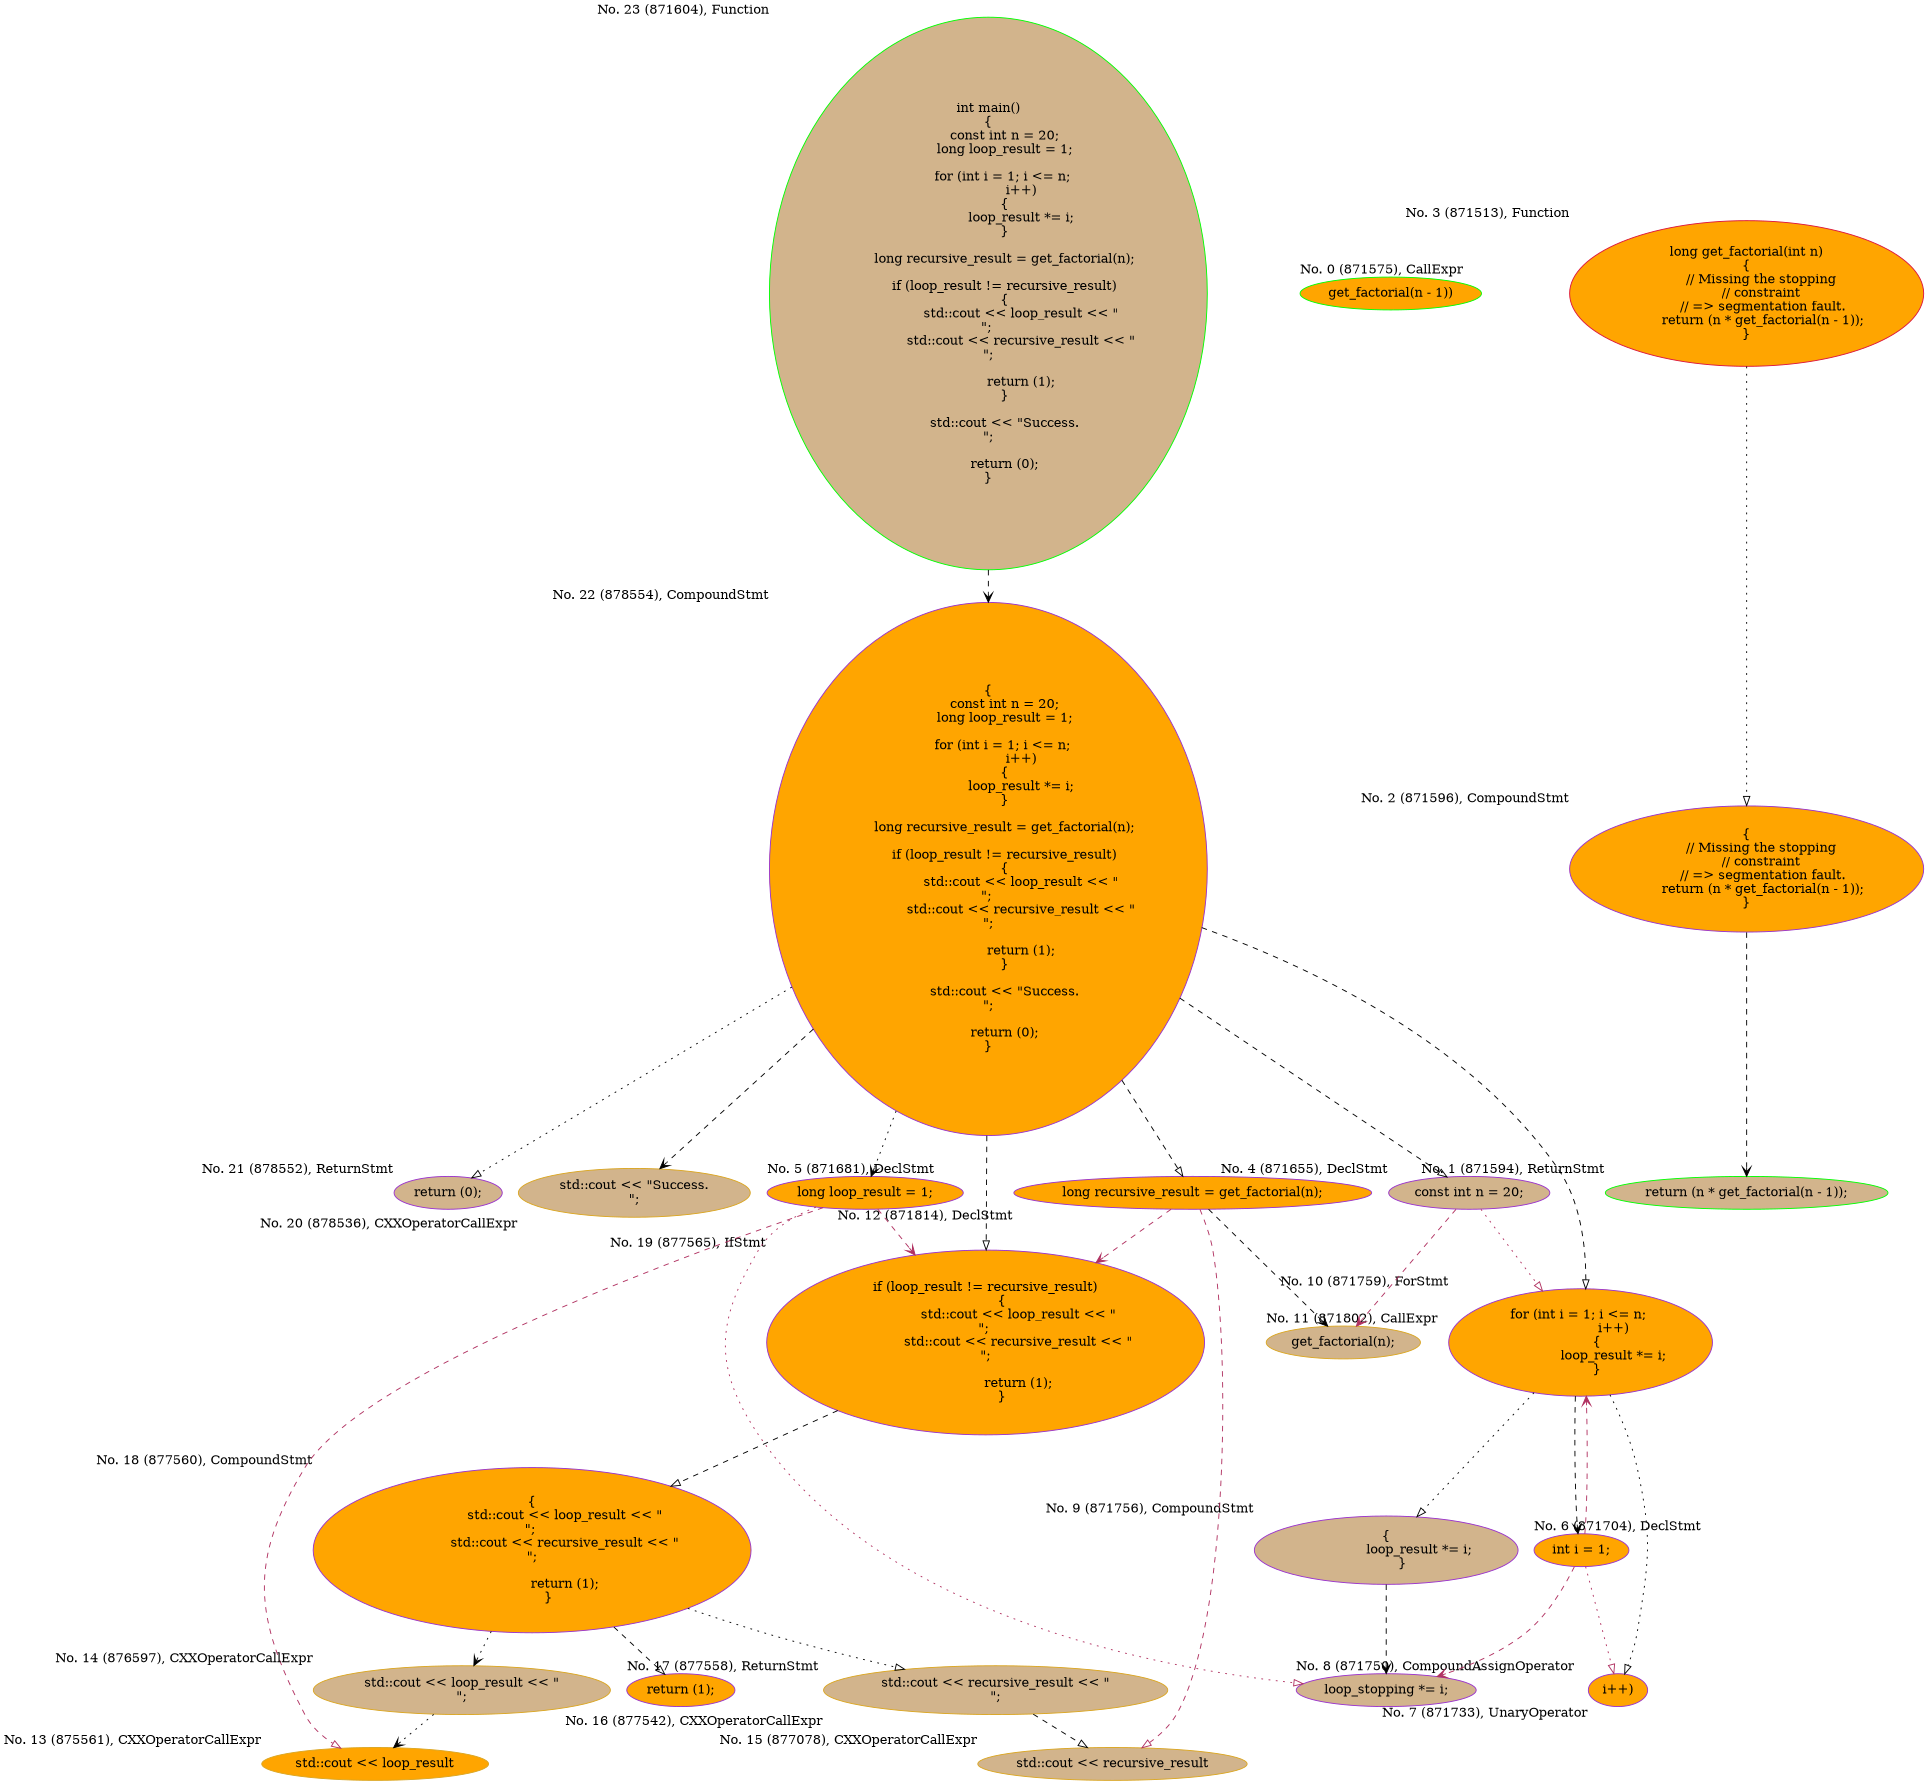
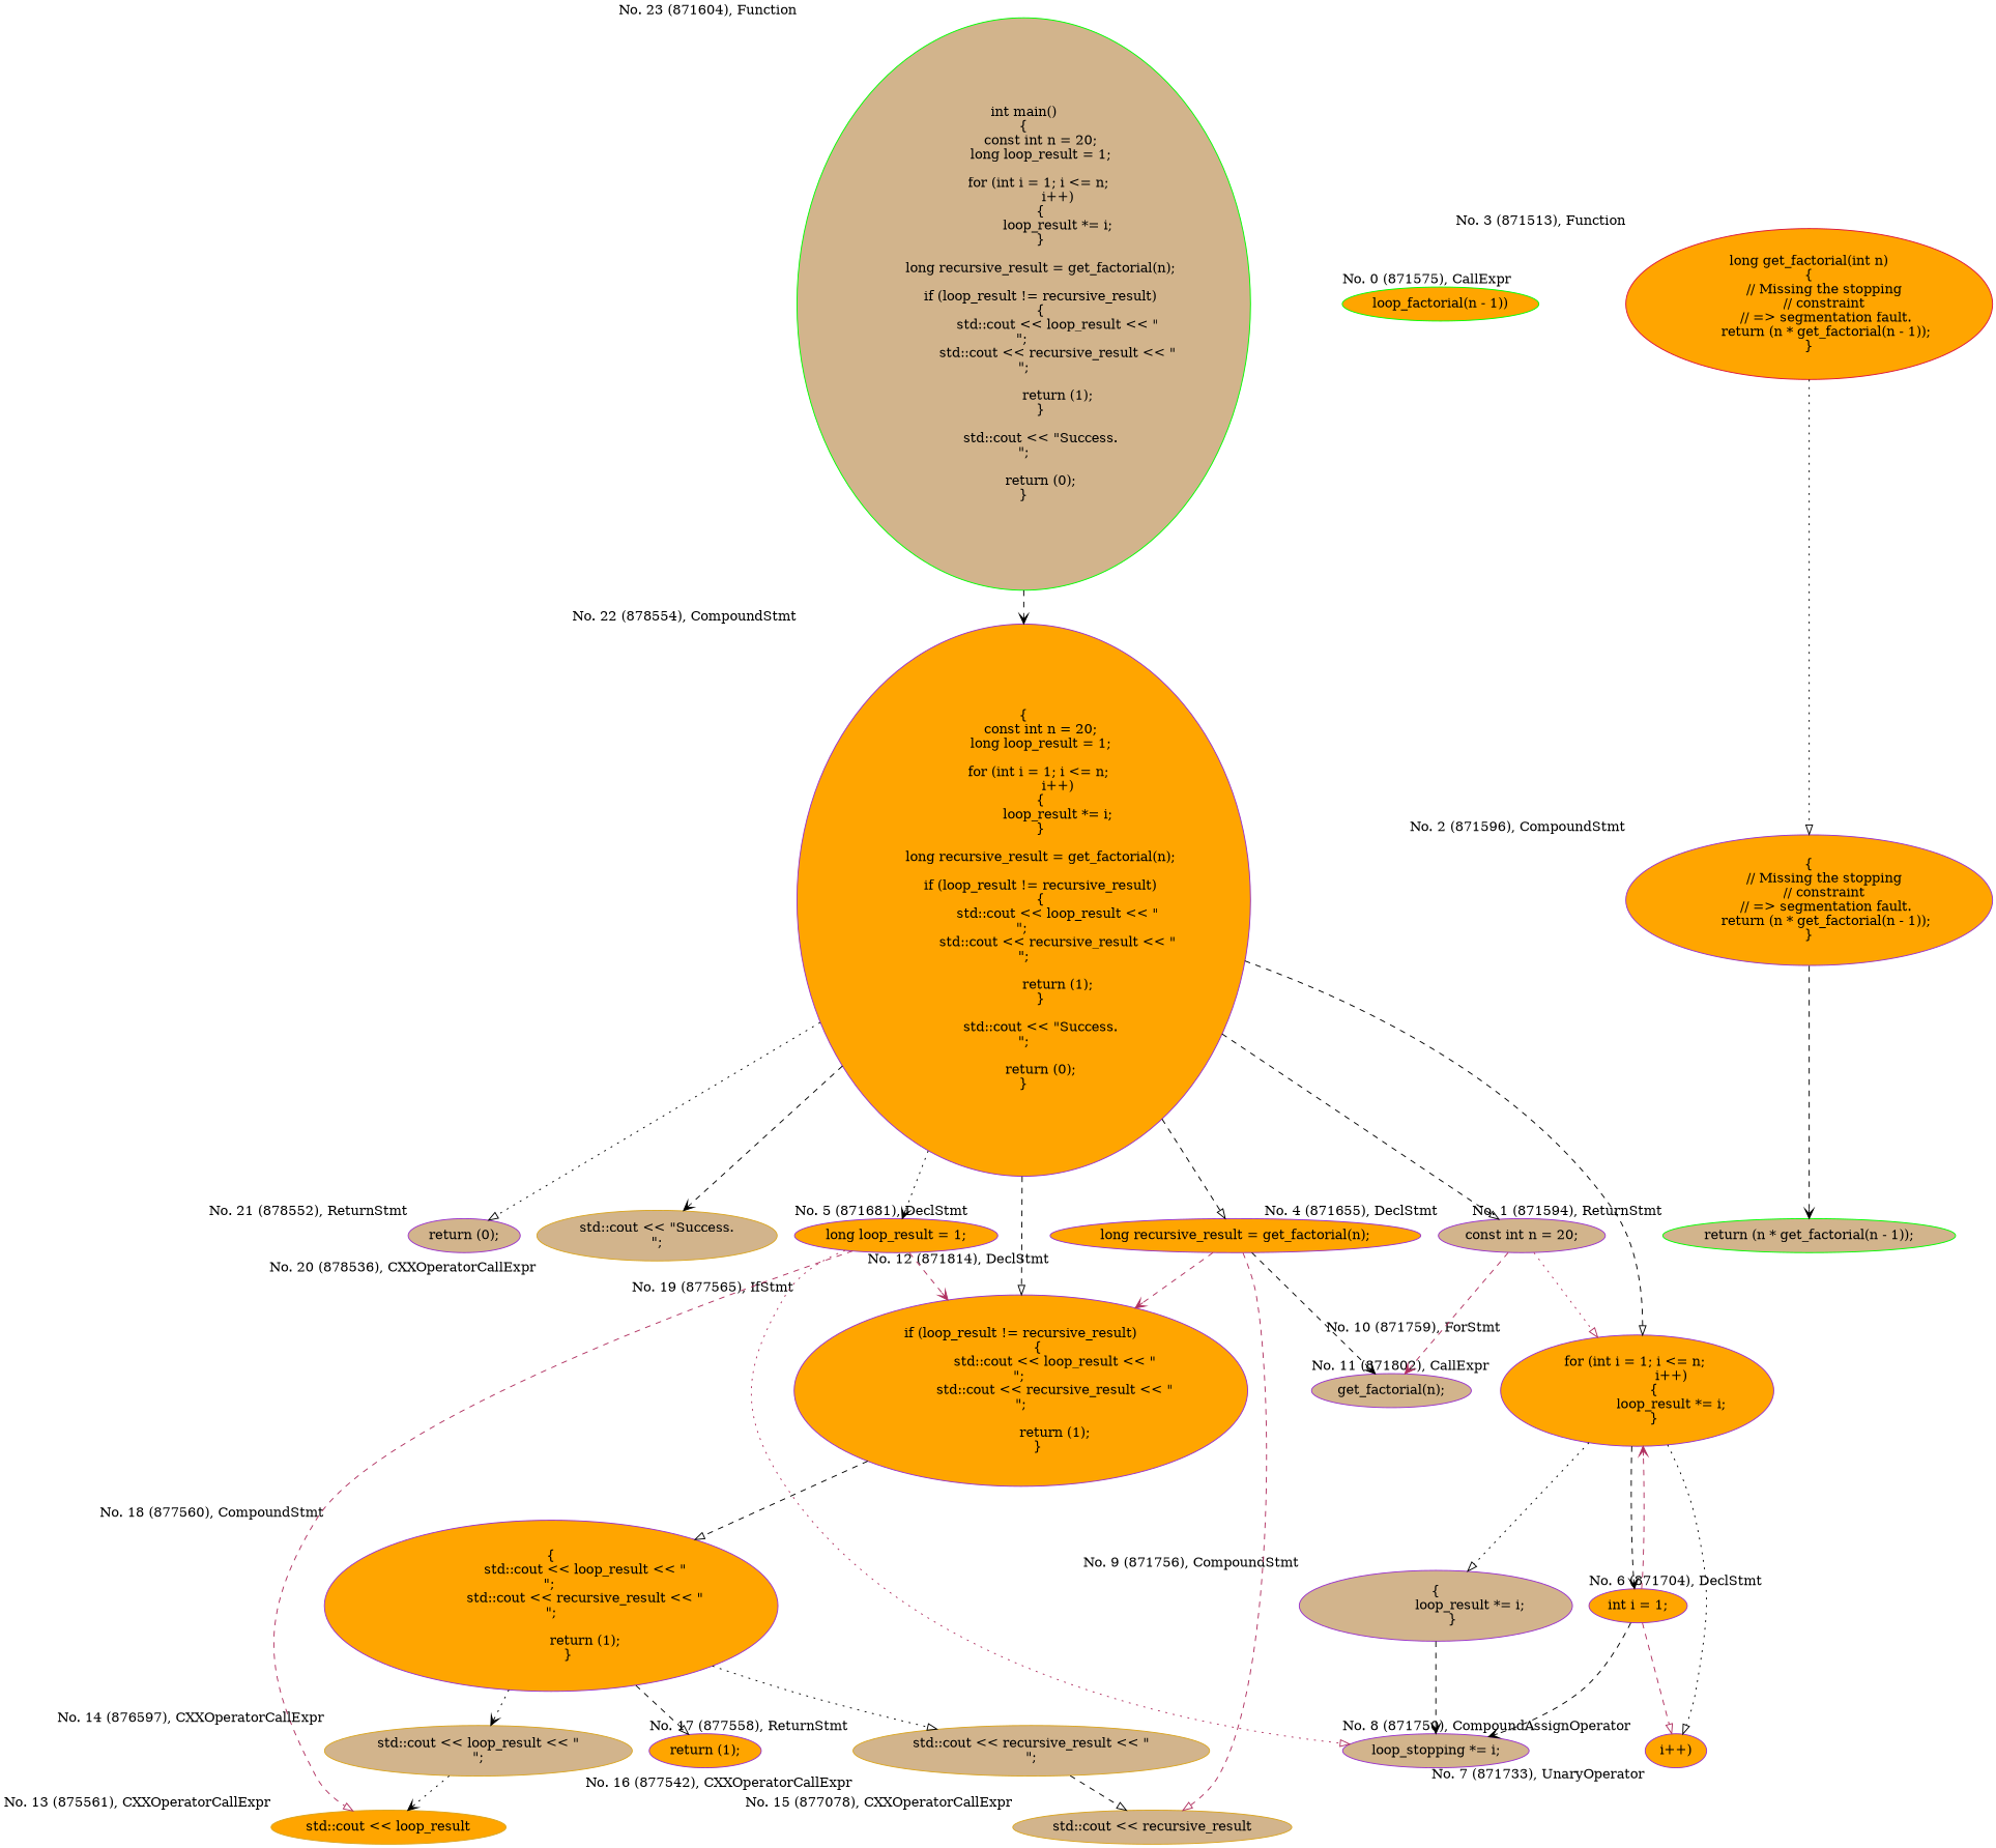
  digraph {
    forcelabels=true
    rankdir=TD
    node [color=darkorchid fillcolor=orange style=filled]
    edge [arrowhead=onormal style=dashed]
    n1 [color=green fillcolor=tan label="int main()\n{\n	const int n = 20;\n	long loop_result = 1;\n	\n	for (int i = 1; i <= n; \n		i++)\n	{\n		loop_result *= i;\n	}\n	\n	long recursive_result = get_factorial(n);\n	\n	if (loop_result != recursive_result)\n	{\n		std::cout << loop_result << \"\n\"; \n		std::cout << recursive_result << \"\n\";\n			\n		return (1);\n	}\n	\n	std::cout << \"Success.\n\";\n	\n	return (0);\n}" xlabel="No. 23 (871604), Function"]
    n2 [label="{\n	const int n = 20;\n	long loop_result = 1;\n	\n	for (int i = 1; i <= n; \n		i++)\n	{\n		loop_result *= i;\n	}\n	\n	long recursive_result = get_factorial(n);\n	\n	if (loop_result != recursive_result)\n	{\n		std::cout << loop_result << \"\n\"; \n		std::cout << recursive_result << \"\n\";\n			\n		return (1);\n	}\n	\n	std::cout << \"Success.\n\";\n	\n	return (0);\n}" xlabel="No. 22 (878554), CompoundStmt"]
    n3 [fillcolor=tan label="return (0);" xlabel="No. 21 (878552), ReturnStmt"]
    n4 [color=goldenrod fillcolor=tan label="std::cout << \"Success.\n\";" xlabel="No. 20 (878536), CXXOperatorCallExpr"]
    n5 [label="if (loop_result != recursive_result)\n	{\n		std::cout << loop_result << \"\n\"; \n		std::cout << recursive_result << \"\n\";\n			\n		return (1);\n	}" xlabel="No. 19 (877565), IfStmt"]
    n6 [fillcolor=tan label="const int n = 20;" xlabel="No. 4 (871655), DeclStmt"]
    n7 [label="long loop_result = 1;" xlabel="No. 5 (871681), DeclStmt"]
    n8 [label="for (int i = 1; i <= n; \n		i++)\n	{\n		loop_result *= i;\n	}" xlabel="No. 10 (871759), ForStmt"]
    n9 [label="long recursive_result = get_factorial(n);" xlabel="No. 12 (871814), DeclStmt"]
    n10 [label="{\n		std::cout << loop_result << \"\n\"; \n		std::cout << recursive_result << \"\n\";\n			\n		return (1);\n	}" xlabel="No. 18 (877560), CompoundStmt"]
-   n11 [color=goldenrod fillcolor=tan label="get_factorial(n);" xlabel="No. 11 (871802), CallExpr"]
+   n11 [fillcolor=tan label="get_factorial(n);" xlabel="No. 11 (871802), CallExpr"]
    n12 [color=goldenrod label="std::cout << loop_result" xlabel="No. 13 (875561), CXXOperatorCallExpr"]
    n13 [fillcolor=tan label="loop_stopping *= i;" xlabel="No. 8 (871750), CompoundAssignOperator"]
    n14 [label="int i = 1;" xlabel="No. 6 (871704), DeclStmt"]
    n15 [label="i++)" xlabel="No. 7 (871733), UnaryOperator"]
    n16 [fillcolor=tan label="{\n		loop_result *= i;\n	}" xlabel="No. 9 (871756), CompoundStmt"]
    n17 [color=goldenrod fillcolor=tan label="std::cout << recursive_result" xlabel="No. 15 (877078), CXXOperatorCallExpr"]
    n18 [label="return (1);" xlabel="No. 17 (877558), ReturnStmt"]
    n19 [color=goldenrod fillcolor=tan label="std::cout << recursive_result << \"\n\";" xlabel="No. 16 (877542), CXXOperatorCallExpr"]
    n20 [color=goldenrod fillcolor=tan label="std::cout << loop_result << \"\n\";" xlabel="No. 14 (876597), CXXOperatorCallExpr"]
-   n21 [color=green label="get_factorial(n - 1))" xlabel="No. 0 (871575), CallExpr"]
+   n21 [color=green label="loop_factorial(n - 1))" xlabel="No. 0 (871575), CallExpr"]
    n22 [color=green fillcolor=tan label="return (n * get_factorial(n - 1));" xlabel="No. 1 (871594), ReturnStmt"]
    n23 [label="{\n	// Missing the stopping \n	// constraint \n	// => segmentation fault.\n	return (n * get_factorial(n - 1));\n}" xlabel="No. 2 (871596), CompoundStmt"]
    n24 [color=crimson label="long get_factorial(int n)\n{\n	// Missing the stopping \n	// constraint \n	// => segmentation fault.\n	return (n * get_factorial(n - 1));\n}" xlabel="No. 3 (871513), Function"]
    n1 -> n2 [arrowhead=vee]
    n2 -> n3 [style=dotted]
    n2 -> n4 [arrowhead=vee]
    n2 -> n5
    n2 -> n6
    n2 -> n7 [arrowhead=vee style=dotted]
    n2 -> n8
    n2 -> n9
    n5 -> n10
    n6 -> n8 [color=maroon style=dotted]
    n6 -> n11 [arrowhead=vee color=maroon]
    n7 -> n5 [arrowhead=vee color=maroon]
    n7 -> n12 [color=maroon]
    n7 -> n13 [color=maroon style=dotted]
    n8 -> n14 [arrowhead=vee]
    n8 -> n15 [style=dotted]
    n8 -> n16 [style=dotted]
    n9 -> n5 [arrowhead=vee color=maroon]
    n9 -> n11 [arrowhead=vee]
    n9 -> n17 [color=maroon]
    n10 -> n18
    n10 -> n19 [style=dotted]
    n10 -> n20 [arrowhead=vee style=dotted]
    n14 -> n8 [arrowhead=vee color=maroon]
-   n14 -> n13 [arrowhead=vee color=maroon]
-   n14 -> n15 [color=maroon style=dotted]
+   n14 -> n13 [arrowhead=vee color=black]
+   n14 -> n15 [color=maroon]
    n16 -> n13 [arrowhead=vee]
    n19 -> n17
    n20 -> n12 [arrowhead=vee style=dotted]
    n23 -> n22 [arrowhead=vee]
    n24 -> n23 [style=dotted]
  }
